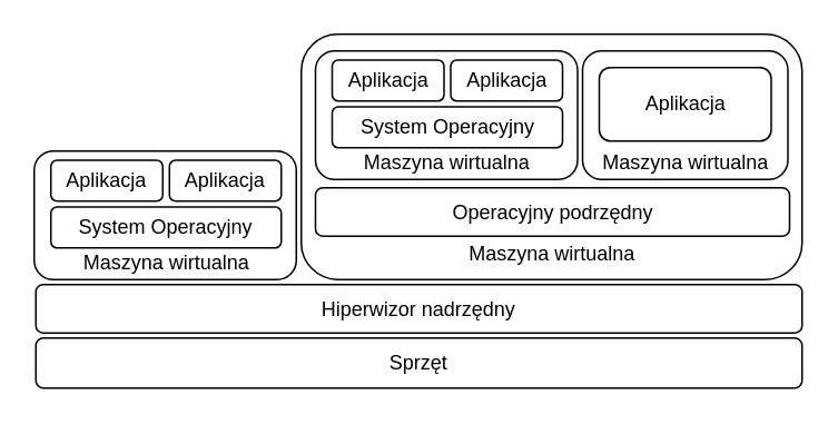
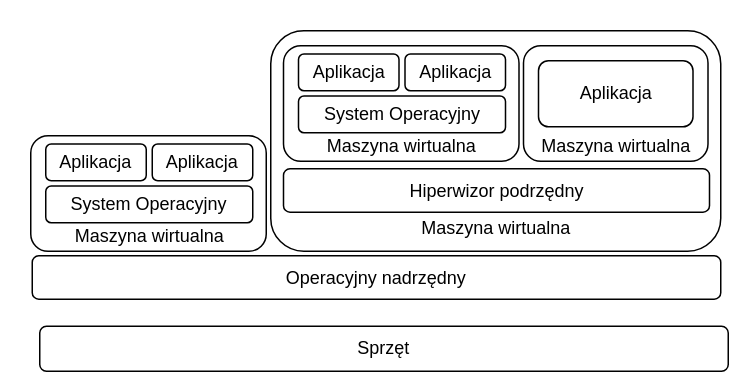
  <mxCell id="0" />
  <mxCell id="1" parent="0" />
  <mxCell id="2" value="" style="rounded=1;whiteSpace=wrap;html=1;fillColor=none;" vertex="1" parent="1"><mxGeometry x="20" y="90" width="157" height="77" as="geometry" /></mxCell>
- <mxCell id="3" value="Sprzęt" style="rounded=1;whiteSpace=wrap;html=1;fillColor=none;" vertex="1" parent="1"><mxGeometry x="21" y="202" width="459" height="30" as="geometry" /></mxCell>
+ <mxCell id="3" value="Sprzęt" style="rounded=1;whiteSpace=wrap;html=1;fillColor=none;" vertex="1" parent="1"><mxGeometry x="26" y="217" width="459" height="30" as="geometry" /></mxCell>
  <mxCell id="4" value="System Operacyjny" style="rounded=1;whiteSpace=wrap;html=1;fillColor=none;" vertex="1" parent="1"><mxGeometry x="30" y="123.5" width="138" height="24.5" as="geometry" /></mxCell>
  <mxCell id="5" value="" style="rounded=1;whiteSpace=wrap;html=1;fillColor=none;" vertex="1" parent="1"><mxGeometry x="180" y="20" width="300" height="147" as="geometry" /></mxCell>
- <mxCell id="6" value="Hiperwizor nadrzędny" style="rounded=1;whiteSpace=wrap;html=1;fillColor=none;" vertex="1" parent="1"><mxGeometry x="21" y="170" width="459" height="29" as="geometry" /></mxCell>
+ <mxCell id="6" value="Operacyjny nadrzędny" style="rounded=1;whiteSpace=wrap;html=1;fillColor=none;" vertex="1" parent="1"><mxGeometry x="21" y="170" width="459" height="29" as="geometry" /></mxCell>
  <mxCell id="7" value="Maszyna wirtualna" style="text;html=1;align=center;verticalAlign=middle;resizable=0;points=[];autosize=1;strokeColor=none;fillColor=none;" vertex="1" parent="1"><mxGeometry x="350" y="82" width="120" height="30" as="geometry" /></mxCell>
  <mxCell id="8" value="Maszyna wirtualna" style="text;html=1;align=center;verticalAlign=middle;resizable=0;points=[];autosize=1;strokeColor=none;fillColor=none;" vertex="1" parent="1"><mxGeometry x="38.5" y="142" width="120" height="30" as="geometry" /></mxCell>
  <mxCell id="9" value="Aplikacja" style="rounded=1;whiteSpace=wrap;html=1;fillColor=none;" vertex="1" parent="1"><mxGeometry x="30" y="95.5" width="67" height="24.5" as="geometry" /></mxCell>
  <mxCell id="10" value="Aplikacja" style="rounded=1;whiteSpace=wrap;html=1;fillColor=none;" vertex="1" parent="1"><mxGeometry x="101" y="95.5" width="67" height="24.5" as="geometry" /></mxCell>
  <mxCell id="11" value="" style="rounded=1;whiteSpace=wrap;html=1;fillColor=none;" vertex="1" parent="1"><mxGeometry x="188.5" y="30" width="157" height="77" as="geometry" /></mxCell>
  <mxCell id="12" value="System Operacyjny" style="rounded=1;whiteSpace=wrap;html=1;fillColor=none;" vertex="1" parent="1"><mxGeometry x="198.5" y="63.5" width="138" height="24.5" as="geometry" /></mxCell>
  <mxCell id="13" value="" style="rounded=1;whiteSpace=wrap;html=1;fillColor=none;" vertex="1" parent="1"><mxGeometry x="348.5" y="30" width="123" height="77" as="geometry" /></mxCell>
  <mxCell id="14" value="Aplikacja" style="rounded=1;whiteSpace=wrap;html=1;fillColor=none;" vertex="1" parent="1"><mxGeometry x="358.5" y="40" width="103" height="44" as="geometry" /></mxCell>
  <mxCell id="15" value="Aplikacja" style="rounded=1;whiteSpace=wrap;html=1;fillColor=none;" vertex="1" parent="1"><mxGeometry x="198.5" y="35.5" width="67" height="24.5" as="geometry" /></mxCell>
  <mxCell id="16" value="Aplikacja" style="rounded=1;whiteSpace=wrap;html=1;fillColor=none;" vertex="1" parent="1"><mxGeometry x="269.5" y="35.5" width="67" height="24.5" as="geometry" /></mxCell>
  <mxCell id="17" value="Maszyna wirtualna" style="text;html=1;align=center;verticalAlign=middle;resizable=0;points=[];autosize=1;strokeColor=none;fillColor=none;" vertex="1" parent="1"><mxGeometry x="207" y="82" width="120" height="30" as="geometry" /></mxCell>
  <mxCell id="18" value="Maszyna wirtualna" style="text;html=1;align=center;verticalAlign=middle;resizable=0;points=[];autosize=1;strokeColor=none;fillColor=none;" vertex="1" parent="1"><mxGeometry x="270" y="137" width="120" height="30" as="geometry" /></mxCell>
- <mxCell id="19" value="Operacyjny podrzędny" style="rounded=1;whiteSpace=wrap;html=1;fillColor=none;" vertex="1" parent="1"><mxGeometry x="188.5" y="112" width="284" height="29" as="geometry" /></mxCell>
+ <mxCell id="19" value="Hiperwizor podrzędny" style="rounded=1;whiteSpace=wrap;html=1;fillColor=none;" vertex="1" parent="1"><mxGeometry x="188.5" y="112" width="284" height="29" as="geometry" /></mxCell>
